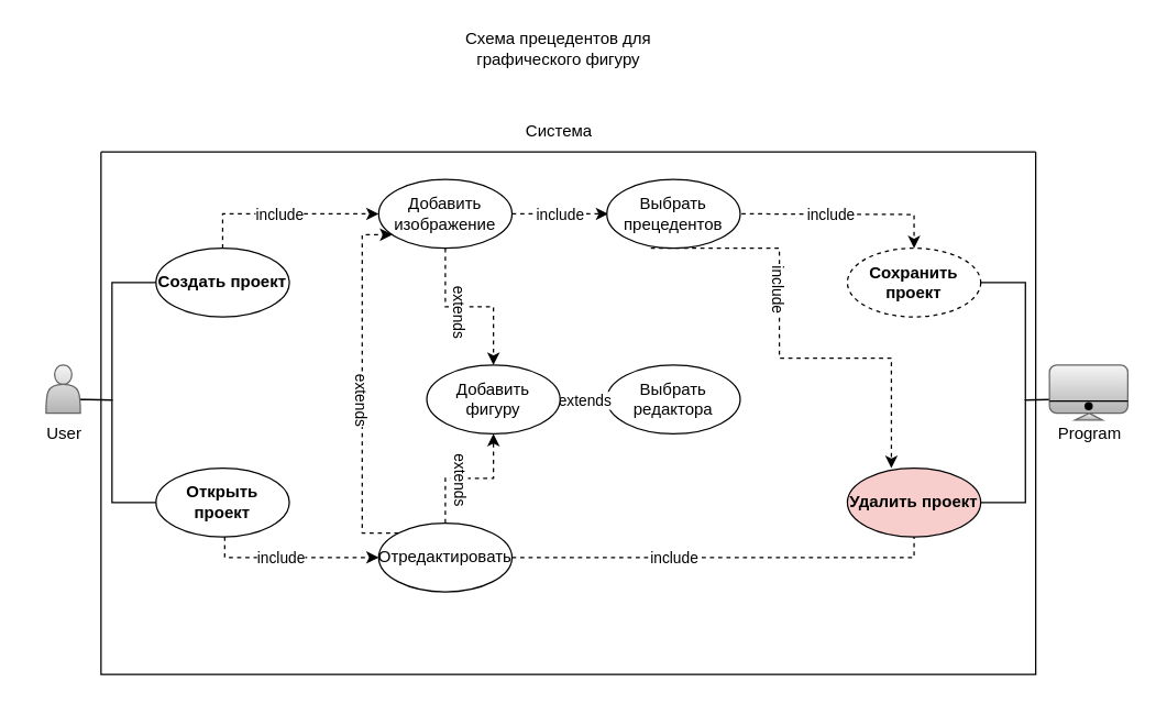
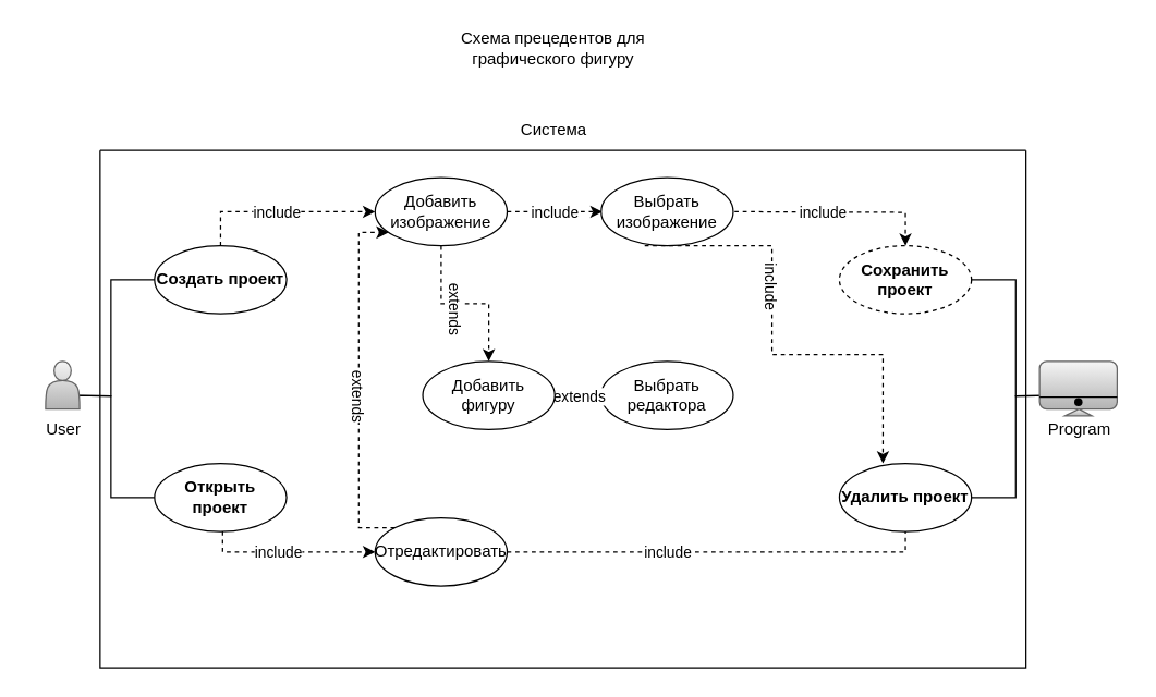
  <mxCell id="0" />
  <mxCell id="1" parent="0" />
  <mxCell id="2" value="Система" style="text;html=1;align=center;verticalAlign=middle;resizable=0;points=[];autosize=1;strokeColor=none;fillColor=none;" vertex="1" parent="1"><mxGeometry x="371" y="80" width="70" height="30" as="geometry" /></mxCell>
  <mxCell id="3" value="Схема прeцедентов для графического фигуру" style="text;html=1;strokeColor=none;fillColor=none;align=center;verticalAlign=middle;whiteSpace=wrap;rounded=0;" vertex="1" parent="1"><mxGeometry x="311" y="20" width="190" height="30" as="geometry" /></mxCell>
  <mxCell id="4" style="edgeStyle=orthogonalEdgeStyle;rounded=0;orthogonalLoop=1;jettySize=auto;html=1;exitX=1;exitY=0.5;exitDx=0;exitDy=0;entryX=0;entryY=0.5;entryDx=0;entryDy=0;endArrow=classic;endFill=1;dashed=1;" edge="1" parent="1" source="8"><mxGeometry relative="1" as="geometry"><mxPoint x="442" y="155" as="targetPoint" /></mxGeometry></mxCell>
  <mxCell id="5" value="include" style="edgeLabel;html=1;align=center;verticalAlign=middle;resizable=0;points=[];" vertex="1" connectable="0" parent="4"><mxGeometry x="-0.092" relative="1" as="geometry"><mxPoint x="2" as="offset" /></mxGeometry></mxCell>
  <mxCell id="6" style="edgeStyle=orthogonalEdgeStyle;rounded=0;orthogonalLoop=1;jettySize=auto;html=1;exitX=0.5;exitY=1;exitDx=0;exitDy=0;entryX=0.5;entryY=0;entryDx=0;entryDy=0;endArrow=classic;endFill=1;dashed=1;" edge="1" parent="1" source="8" target="34"><mxGeometry relative="1" as="geometry" /></mxCell>
  <mxCell id="7" value="extends" style="edgeLabel;html=1;align=center;verticalAlign=middle;resizable=0;points=[];rotation=90;" vertex="1" connectable="0" parent="6"><mxGeometry x="-0.121" relative="1" as="geometry"><mxPoint y="3" as="offset" /></mxGeometry></mxCell>
  <mxCell id="8" value="Добавить изображение" style="ellipse;whiteSpace=wrap;html=1;" vertex="1" parent="1"><mxGeometry x="275" y="130" width="97" height="50" as="geometry" /></mxCell>
  <mxCell id="9" style="edgeStyle=orthogonalEdgeStyle;rounded=0;orthogonalLoop=1;jettySize=auto;html=1;exitX=0.5;exitY=0;exitDx=0;exitDy=0;entryX=0;entryY=0.5;entryDx=0;entryDy=0;endArrow=classic;endFill=1;dashed=1;" edge="1" parent="1" source="11" target="8"><mxGeometry relative="1" as="geometry" /></mxCell>
  <mxCell id="10" value="include" style="edgeLabel;html=1;align=center;verticalAlign=middle;resizable=0;points=[];" vertex="1" connectable="0" parent="9"><mxGeometry x="0.17" y="-1" relative="1" as="geometry"><mxPoint x="-15" y="-1" as="offset" /></mxGeometry></mxCell>
  <mxCell id="11" value="&lt;b&gt;Создать проект&lt;/b&gt;" style="ellipse;whiteSpace=wrap;html=1;" vertex="1" parent="1"><mxGeometry x="113" y="180" width="97" height="50" as="geometry" /></mxCell>
  <mxCell id="12" value="&lt;b&gt;Сохранить проект&lt;/b&gt;" style="ellipse;whiteSpace=wrap;html=1;dashed=1;" vertex="1" parent="1"><mxGeometry x="616" y="180" width="97" height="50" as="geometry" /></mxCell>
  <mxCell id="13" style="edgeStyle=orthogonalEdgeStyle;rounded=0;orthogonalLoop=1;jettySize=auto;html=1;exitX=1;exitY=0.5;exitDx=0;exitDy=0;entryX=0.5;entryY=1;entryDx=0;entryDy=0;endArrow=none;endFill=1;dashed=1;" edge="1" parent="1" source="17" target="18"><mxGeometry relative="1" as="geometry"><Array as="points"><mxPoint x="664" y="405" /></Array></mxGeometry></mxCell>
  <mxCell id="14" value="include" style="edgeLabel;html=1;align=center;verticalAlign=middle;resizable=0;points=[];" vertex="1" connectable="0" parent="13"><mxGeometry x="-0.173" y="2" relative="1" as="geometry"><mxPoint x="-10" y="2" as="offset" /></mxGeometry></mxCell>
- <mxCell id="15" style="edgeStyle=orthogonalEdgeStyle;rounded=0;orthogonalLoop=1;jettySize=auto;html=1;exitX=0.5;exitY=0;exitDx=0;exitDy=0;entryX=0.5;entryY=1;entryDx=0;entryDy=0;dashed=1;" edge="1" parent="1" source="17" target="34"><mxGeometry relative="1" as="geometry" /></mxCell>
- <mxCell id="16" value="extends" style="edgeLabel;html=1;align=center;verticalAlign=middle;resizable=0;points=[];rotation=90;" vertex="1" connectable="0" parent="15"><mxGeometry x="-0.13" relative="1" as="geometry"><mxPoint as="offset" /></mxGeometry></mxCell>
  <mxCell id="17" value="Отредактировать" style="ellipse;whiteSpace=wrap;html=1;" vertex="1" parent="1"><mxGeometry x="275" y="380" width="97" height="50" as="geometry" /></mxCell>
- <mxCell id="18" value="&lt;b&gt;Удалить проект&lt;/b&gt;" style="ellipse;whiteSpace=wrap;html=1;fillColor=#f8cecc;" vertex="1" parent="1"><mxGeometry x="616" y="340" width="97" height="50" as="geometry" /></mxCell>
+ <mxCell id="18" value="&lt;b&gt;Удалить проект&lt;/b&gt;" style="ellipse;whiteSpace=wrap;html=1;" vertex="1" parent="1"><mxGeometry x="616" y="340" width="97" height="50" as="geometry" /></mxCell>
  <mxCell id="19" style="edgeStyle=orthogonalEdgeStyle;rounded=0;orthogonalLoop=1;jettySize=auto;html=1;exitX=1;exitY=0.5;exitDx=0;exitDy=0;entryX=0;entryY=0.5;entryDx=0;entryDy=0;endArrow=classic;endFill=1;dashed=1;" edge="1" parent="1" source="21" target="17"><mxGeometry relative="1" as="geometry"><Array as="points"><mxPoint x="163" y="365" /><mxPoint x="163" y="405" /></Array></mxGeometry></mxCell>
  <mxCell id="20" value="include" style="edgeLabel;html=1;align=center;verticalAlign=middle;resizable=0;points=[];" vertex="1" connectable="0" parent="19"><mxGeometry x="0.326" y="1" relative="1" as="geometry"><mxPoint x="-5" y="1" as="offset" /></mxGeometry></mxCell>
  <mxCell id="21" value="&lt;b&gt;Открыть проект&lt;/b&gt;" style="ellipse;whiteSpace=wrap;html=1;" vertex="1" parent="1"><mxGeometry x="113" y="340" width="97" height="50" as="geometry" /></mxCell>
  <mxCell id="22" style="edgeStyle=orthogonalEdgeStyle;rounded=0;orthogonalLoop=1;jettySize=auto;html=1;exitX=0.5;exitY=0.5;exitDx=0;exitDy=0;exitPerimeter=0;entryX=1;entryY=0.5;entryDx=0;entryDy=0;endArrow=none;endFill=0;" edge="1" parent="1" target="12"><mxGeometry relative="1" as="geometry"><mxPoint x="778" y="290" as="sourcePoint" /></mxGeometry></mxCell>
  <mxCell id="23" style="edgeStyle=orthogonalEdgeStyle;rounded=0;orthogonalLoop=1;jettySize=auto;html=1;exitX=0.5;exitY=0.5;exitDx=0;exitDy=0;exitPerimeter=0;entryX=1;entryY=0.5;entryDx=0;entryDy=0;endArrow=none;endFill=0;" edge="1" parent="1" target="18"><mxGeometry relative="1" as="geometry"><mxPoint x="778" y="290" as="sourcePoint" /></mxGeometry></mxCell>
  <mxCell id="24" style="edgeStyle=orthogonalEdgeStyle;rounded=0;orthogonalLoop=1;jettySize=auto;html=1;exitX=0.5;exitY=0.5;exitDx=0;exitDy=0;exitPerimeter=0;entryX=0;entryY=0.5;entryDx=0;entryDy=0;endArrow=none;endFill=0;" edge="1" parent="1" target="21"><mxGeometry relative="1" as="geometry"><mxPoint x="48" y="290" as="sourcePoint" /></mxGeometry></mxCell>
  <mxCell id="25" style="edgeStyle=orthogonalEdgeStyle;rounded=0;orthogonalLoop=1;jettySize=auto;html=1;exitX=0.5;exitY=0.5;exitDx=0;exitDy=0;exitPerimeter=0;entryX=0;entryY=0.5;entryDx=0;entryDy=0;endArrow=none;endFill=0;" edge="1" parent="1" target="11"><mxGeometry relative="1" as="geometry"><mxPoint x="48" y="290" as="sourcePoint" /></mxGeometry></mxCell>
  <mxCell id="26" style="edgeStyle=orthogonalEdgeStyle;rounded=0;orthogonalLoop=1;jettySize=auto;html=1;exitX=1;exitY=0.5;exitDx=0;exitDy=0;entryX=0.5;entryY=0;entryDx=0;entryDy=0;endArrow=classic;endFill=1;dashed=1;" edge="1" parent="1" target="12"><mxGeometry relative="1" as="geometry"><mxPoint x="539" y="155" as="sourcePoint" /></mxGeometry></mxCell>
  <mxCell id="27" value="include" style="edgeLabel;html=1;align=center;verticalAlign=middle;resizable=0;points=[];" vertex="1" connectable="0" parent="26"><mxGeometry x="-0.078" y="2" relative="1" as="geometry"><mxPoint x="-5" y="2" as="offset" /></mxGeometry></mxCell>
  <mxCell id="28" style="edgeStyle=orthogonalEdgeStyle;rounded=0;orthogonalLoop=1;jettySize=auto;html=1;exitX=0.5;exitY=1;exitDx=0;exitDy=0;entryX=0.5;entryY=0;entryDx=0;entryDy=0;dashed=1;" edge="1" parent="1"><mxGeometry relative="1" as="geometry"><mxPoint x="473" y="180" as="sourcePoint" /><mxPoint x="648" y="340" as="targetPoint" /><Array as="points"><mxPoint x="566.5" y="180" /><mxPoint x="566.5" y="260" /><mxPoint x="647.5" y="260" /></Array></mxGeometry></mxCell>
  <mxCell id="29" value="include" style="edgeLabel;html=1;align=center;verticalAlign=middle;resizable=0;points=[];rotation=90;" vertex="1" connectable="0" parent="28"><mxGeometry x="-0.245" y="-2" relative="1" as="geometry"><mxPoint x="2" y="-3" as="offset" /></mxGeometry></mxCell>
- <mxCell id="30" value="Выбрать прeцедентов" style="ellipse;whiteSpace=wrap;html=1;" vertex="1" parent="1"><mxGeometry x="441" y="130" width="97" height="50" as="geometry" /></mxCell>
+ <mxCell id="30" value="Выбрать изображение" style="ellipse;whiteSpace=wrap;html=1;" vertex="1" parent="1"><mxGeometry x="441" y="130" width="97" height="50" as="geometry" /></mxCell>
  <mxCell id="31" value="Выбрать редактора" style="ellipse;whiteSpace=wrap;html=1;" vertex="1" parent="1"><mxGeometry x="441" y="265" width="97" height="50" as="geometry" /></mxCell>
  <mxCell id="32" style="edgeStyle=orthogonalEdgeStyle;rounded=0;orthogonalLoop=1;jettySize=auto;html=1;exitX=1;exitY=0.5;exitDx=0;exitDy=0;entryX=0;entryY=0.5;entryDx=0;entryDy=0;dashed=1;" edge="1" parent="1" source="34" target="31"><mxGeometry relative="1" as="geometry" /></mxCell>
  <mxCell id="33" value="extends" style="edgeLabel;html=1;align=center;verticalAlign=middle;resizable=0;points=[];" vertex="1" connectable="0" parent="32"><mxGeometry x="-0.056" y="-2" relative="1" as="geometry"><mxPoint x="1" y="-2" as="offset" /></mxGeometry></mxCell>
  <mxCell id="34" value="Добавить фигуру" style="ellipse;whiteSpace=wrap;html=1;" vertex="1" parent="1"><mxGeometry x="310" y="265" width="97" height="50" as="geometry" /></mxCell>
  <mxCell id="35" style="edgeStyle=orthogonalEdgeStyle;rounded=0;orthogonalLoop=1;jettySize=auto;html=1;exitX=0;exitY=0;exitDx=0;exitDy=0;entryX=0.102;entryY=0.803;entryDx=0;entryDy=0;entryPerimeter=0;dashed=1;" edge="1" parent="1" source="17" target="8"><mxGeometry relative="1" as="geometry"><Array as="points"><mxPoint x="263" y="387" /><mxPoint x="263" y="170" /></Array></mxGeometry></mxCell>
  <mxCell id="36" value="extends" style="edgeLabel;html=1;align=center;verticalAlign=middle;resizable=0;points=[];rotation=90;" vertex="1" connectable="0" parent="35"><mxGeometry x="-0.129" relative="1" as="geometry"><mxPoint y="-8" as="offset" /></mxGeometry></mxCell>
  <mxCell id="37" value="" style="swimlane;startSize=0;" vertex="1" parent="1"><mxGeometry x="73" y="110" width="680" height="380" as="geometry" /></mxCell>
  <mxCell id="38" value="" style="shape=actor;whiteSpace=wrap;html=1;fillColor=#f5f5f5;strokeColor=#666666;gradientColor=#b3b3b3;" vertex="1" parent="1"><mxGeometry x="33" y="265" width="25" height="35" as="geometry" /></mxCell>
  <mxCell id="39" value="User" style="text;html=1;align=center;verticalAlign=middle;resizable=0;points=[];autosize=1;strokeColor=none;fillColor=none;" vertex="1" parent="1"><mxGeometry x="20.5" y="300" width="50" height="30" as="geometry" /></mxCell>
  <mxCell id="40" value="" style="rounded=1;whiteSpace=wrap;html=1;fillColor=#f5f5f5;strokeColor=#666666;gradientColor=#b3b3b3;" vertex="1" parent="1"><mxGeometry x="763" y="265" width="57" height="35" as="geometry" /></mxCell>
  <mxCell id="41" value="" style="endArrow=none;html=1;rounded=0;entryX=1;entryY=0.75;entryDx=0;entryDy=0;exitX=0;exitY=0.75;exitDx=0;exitDy=0;" edge="1" parent="1" source="40" target="40"><mxGeometry width="50" height="50" relative="1" as="geometry"><mxPoint x="767" y="290" as="sourcePoint" /><mxPoint x="817" y="240" as="targetPoint" /></mxGeometry></mxCell>
  <mxCell id="42" value="" style="shape=waypoint;sketch=0;fillStyle=solid;size=6;pointerEvents=1;points=[];fillColor=none;resizable=0;rotatable=0;perimeter=centerPerimeter;snapToPoint=1;fontSize=10;" vertex="1" parent="1"><mxGeometry x="781.5" y="285" width="20" height="20" as="geometry" /></mxCell>
  <mxCell id="43" value="" style="verticalLabelPosition=bottom;verticalAlign=top;html=1;shape=mxgraph.basic.cone2;dx=0.52;dy=1;fillColor=#f5f5f5;gradientColor=#b3b3b3;strokeColor=#666666;" vertex="1" parent="1"><mxGeometry x="781.5" y="300" width="20" height="5" as="geometry" /></mxCell>
  <mxCell id="44" value="Program" style="text;html=1;align=center;verticalAlign=middle;resizable=0;points=[];autosize=1;strokeColor=none;fillColor=none;" vertex="1" parent="1"><mxGeometry x="756.5" y="300" width="70" height="30" as="geometry" /></mxCell>
